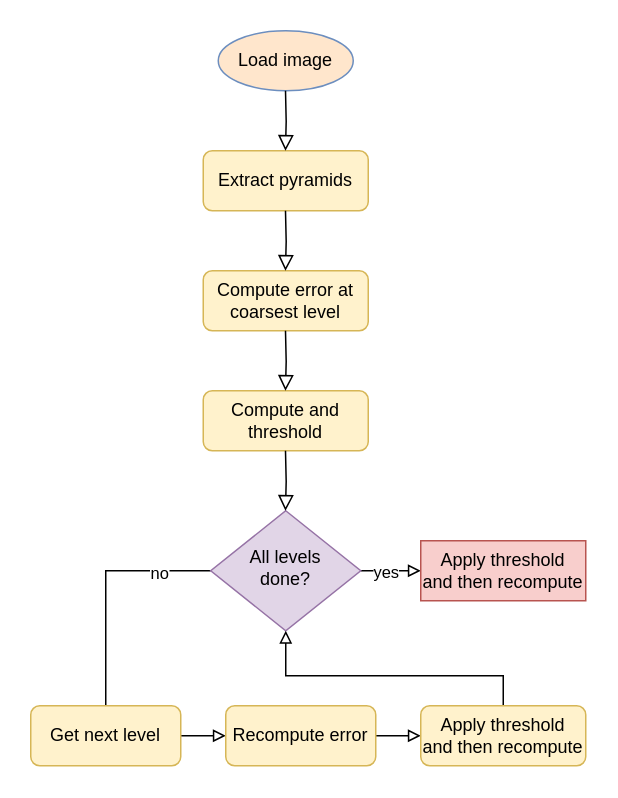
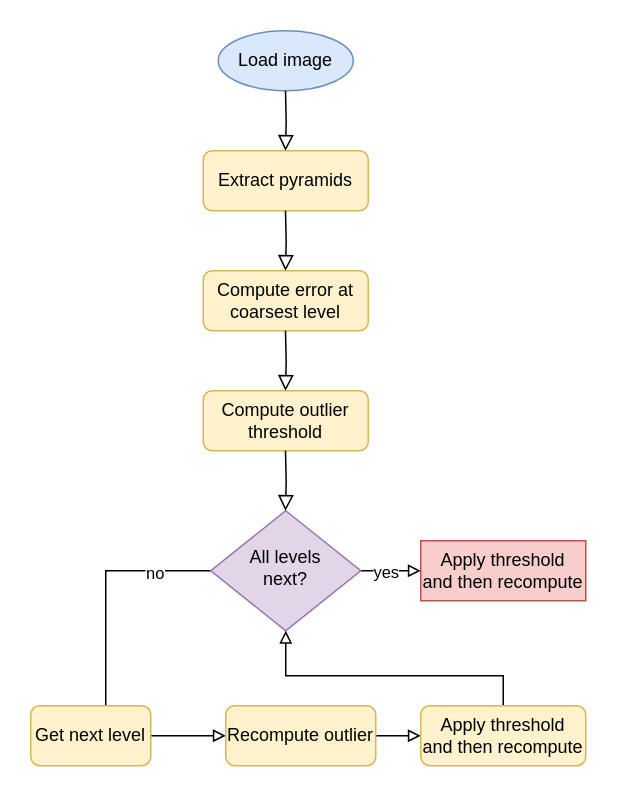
  <mxCell id="0" />
  <mxCell id="1" parent="0" />
- <mxCell id="2" value="Load image" style="ellipse;whiteSpace=wrap;html=1;fillColor=#ffe6cc;strokeColor=#6c8ebf;" vertex="1" parent="1"><mxGeometry x="145" y="20" width="90" height="40" as="geometry" /></mxCell>
+ <mxCell id="2" value="Load image" style="ellipse;whiteSpace=wrap;html=1;fillColor=#dae8fc;strokeColor=#6c8ebf;" vertex="1" parent="1"><mxGeometry x="145" y="20" width="90" height="40" as="geometry" /></mxCell>
  <mxCell id="3" value="Extract pyramids" style="rounded=1;whiteSpace=wrap;html=1;fontSize=12;glass=0;strokeWidth=1;shadow=0;fillColor=#fff2cc;strokeColor=#d6b656;" vertex="1" parent="1"><mxGeometry x="135" y="100" width="110" height="40" as="geometry" /></mxCell>
  <mxCell id="4" value="" style="rounded=0;html=1;jettySize=auto;orthogonalLoop=1;fontSize=11;endArrow=block;endFill=0;endSize=8;strokeWidth=1;shadow=0;labelBackgroundColor=none;edgeStyle=orthogonalEdgeStyle;exitX=0.5;exitY=1;exitDx=0;exitDy=0;" edge="1" parent="1"><mxGeometry relative="1" as="geometry"><mxPoint x="189.84" y="60" as="sourcePoint" /><mxPoint x="189.84" y="100" as="targetPoint" /><Array as="points" /></mxGeometry></mxCell>
  <mxCell id="5" value="Compute error at coarsest level" style="rounded=1;whiteSpace=wrap;html=1;fontSize=12;glass=0;strokeWidth=1;shadow=0;fillColor=#fff2cc;strokeColor=#d6b656;" vertex="1" parent="1"><mxGeometry x="135" y="180" width="110" height="40" as="geometry" /></mxCell>
- <mxCell id="6" value="Compute and threshold" style="rounded=1;whiteSpace=wrap;html=1;fontSize=12;glass=0;strokeWidth=1;shadow=0;fillColor=#fff2cc;strokeColor=#d6b656;" vertex="1" parent="1"><mxGeometry x="135" y="260" width="110" height="40" as="geometry" /></mxCell>
+ <mxCell id="6" value="Compute outlier threshold" style="rounded=1;whiteSpace=wrap;html=1;fontSize=12;glass=0;strokeWidth=1;shadow=0;fillColor=#fff2cc;strokeColor=#d6b656;" vertex="1" parent="1"><mxGeometry x="135" y="260" width="110" height="40" as="geometry" /></mxCell>
  <mxCell id="7" style="edgeStyle=orthogonalEdgeStyle;rounded=0;orthogonalLoop=1;jettySize=auto;html=1;endArrow=none;endFill=0;entryX=0.5;entryY=0;entryDx=0;entryDy=0;" edge="1" parent="1" source="11" target="16"><mxGeometry relative="1" as="geometry"><mxPoint x="70" y="430" as="targetPoint" /><Array as="points"><mxPoint x="70" y="380" /></Array></mxGeometry></mxCell>
  <mxCell id="8" value="no" style="edgeLabel;html=1;align=center;verticalAlign=middle;resizable=0;points=[];" vertex="1" connectable="0" parent="7"><mxGeometry x="-0.558" y="1" relative="1" as="geometry"><mxPoint as="offset" /></mxGeometry></mxCell>
  <mxCell id="9" style="edgeStyle=orthogonalEdgeStyle;rounded=0;orthogonalLoop=1;jettySize=auto;html=1;endArrow=block;endFill=0;" edge="1" parent="1" source="11"><mxGeometry relative="1" as="geometry"><mxPoint x="280" y="380" as="targetPoint" /></mxGeometry></mxCell>
  <mxCell id="10" value="yes" style="edgeLabel;html=1;align=center;verticalAlign=middle;resizable=0;points=[];" vertex="1" connectable="0" parent="9"><mxGeometry x="-0.192" relative="1" as="geometry"><mxPoint as="offset" /></mxGeometry></mxCell>
- <mxCell id="11" value="All levels&lt;br&gt;done?" style="rhombus;whiteSpace=wrap;html=1;shadow=0;fontFamily=Helvetica;fontSize=12;align=center;strokeWidth=1;spacing=6;spacingTop=-4;fillColor=#e1d5e7;strokeColor=#9673a6;" vertex="1" parent="1"><mxGeometry x="140" y="340" width="100" height="80" as="geometry" /></mxCell>
+ <mxCell id="11" value="All levels&lt;br&gt;next?" style="rhombus;whiteSpace=wrap;html=1;shadow=0;fontFamily=Helvetica;fontSize=12;align=center;strokeWidth=1;spacing=6;spacingTop=-4;fillColor=#e1d5e7;strokeColor=#9673a6;" vertex="1" parent="1"><mxGeometry x="140" y="340" width="100" height="80" as="geometry" /></mxCell>
  <mxCell id="12" value="" style="rounded=0;html=1;jettySize=auto;orthogonalLoop=1;fontSize=11;endArrow=block;endFill=0;endSize=8;strokeWidth=1;shadow=0;labelBackgroundColor=none;edgeStyle=orthogonalEdgeStyle;exitX=0.5;exitY=1;exitDx=0;exitDy=0;" edge="1" parent="1"><mxGeometry relative="1" as="geometry"><mxPoint x="189.83" y="140" as="sourcePoint" /><mxPoint x="189.83" y="180" as="targetPoint" /><Array as="points" /></mxGeometry></mxCell>
  <mxCell id="13" value="" style="rounded=0;html=1;jettySize=auto;orthogonalLoop=1;fontSize=11;endArrow=block;endFill=0;endSize=8;strokeWidth=1;shadow=0;labelBackgroundColor=none;edgeStyle=orthogonalEdgeStyle;exitX=0.5;exitY=1;exitDx=0;exitDy=0;" edge="1" parent="1"><mxGeometry relative="1" as="geometry"><mxPoint x="189.83" y="220" as="sourcePoint" /><mxPoint x="189.83" y="260" as="targetPoint" /><Array as="points" /></mxGeometry></mxCell>
  <mxCell id="14" value="" style="rounded=0;html=1;jettySize=auto;orthogonalLoop=1;fontSize=11;endArrow=block;endFill=0;endSize=8;strokeWidth=1;shadow=0;labelBackgroundColor=none;edgeStyle=orthogonalEdgeStyle;exitX=0.5;exitY=1;exitDx=0;exitDy=0;" edge="1" parent="1"><mxGeometry relative="1" as="geometry"><mxPoint x="189.83" y="300" as="sourcePoint" /><mxPoint x="189.83" y="340" as="targetPoint" /><Array as="points" /></mxGeometry></mxCell>
  <mxCell id="15" style="edgeStyle=orthogonalEdgeStyle;rounded=0;orthogonalLoop=1;jettySize=auto;html=1;endArrow=block;endFill=0;" edge="1" parent="1" source="16"><mxGeometry relative="1" as="geometry"><mxPoint x="150" y="490" as="targetPoint" /></mxGeometry></mxCell>
- <mxCell id="16" value="Get next level" style="rounded=1;whiteSpace=wrap;html=1;fontSize=12;glass=0;strokeWidth=1;shadow=0;fillColor=#fff2cc;strokeColor=#d6b656;" vertex="1" parent="1"><mxGeometry x="20" y="470" width="100" height="40" as="geometry" /></mxCell>
+ <mxCell id="16" value="Get next level" style="rounded=1;whiteSpace=wrap;html=1;fontSize=12;glass=0;strokeWidth=1;shadow=0;fillColor=#fff2cc;strokeColor=#d6b656;" vertex="1" parent="1"><mxGeometry x="20" y="470" width="80" height="40" as="geometry" /></mxCell>
  <mxCell id="17" style="edgeStyle=orthogonalEdgeStyle;rounded=0;orthogonalLoop=1;jettySize=auto;html=1;endArrow=block;endFill=0;" edge="1" parent="1" source="18"><mxGeometry relative="1" as="geometry"><mxPoint x="280" y="490" as="targetPoint" /></mxGeometry></mxCell>
- <mxCell id="18" value="Recompute error" style="rounded=1;whiteSpace=wrap;html=1;fontSize=12;glass=0;strokeWidth=1;shadow=0;fillColor=#fff2cc;strokeColor=#d6b656;" vertex="1" parent="1"><mxGeometry x="150" y="470" width="100" height="40" as="geometry" /></mxCell>
+ <mxCell id="18" value="Recompute outlier" style="rounded=1;whiteSpace=wrap;html=1;fontSize=12;glass=0;strokeWidth=1;shadow=0;fillColor=#fff2cc;strokeColor=#d6b656;" vertex="1" parent="1"><mxGeometry x="150" y="470" width="100" height="40" as="geometry" /></mxCell>
  <mxCell id="19" style="edgeStyle=orthogonalEdgeStyle;rounded=0;orthogonalLoop=1;jettySize=auto;html=1;entryX=0.5;entryY=1;entryDx=0;entryDy=0;endArrow=block;endFill=0;" edge="1" parent="1" source="20" target="11"><mxGeometry relative="1" as="geometry"><Array as="points"><mxPoint x="335" y="450" /><mxPoint x="190" y="450" /></Array></mxGeometry></mxCell>
  <mxCell id="20" value="Apply threshold&lt;br&gt;and then recompute" style="rounded=1;whiteSpace=wrap;html=1;fontSize=12;glass=0;strokeWidth=1;shadow=0;fillColor=#fff2cc;strokeColor=#d6b656;" vertex="1" parent="1"><mxGeometry x="280" y="470" width="110" height="40" as="geometry" /></mxCell>
  <mxCell id="21" value="Apply threshold&lt;br&gt;and then recompute" style="rounded=0;whiteSpace=wrap;html=1;fontSize=12;glass=0;strokeWidth=1;shadow=0;fillColor=#f8cecc;strokeColor=#b85450;" vertex="1" parent="1"><mxGeometry x="280" y="360" width="110" height="40" as="geometry" /></mxCell>
